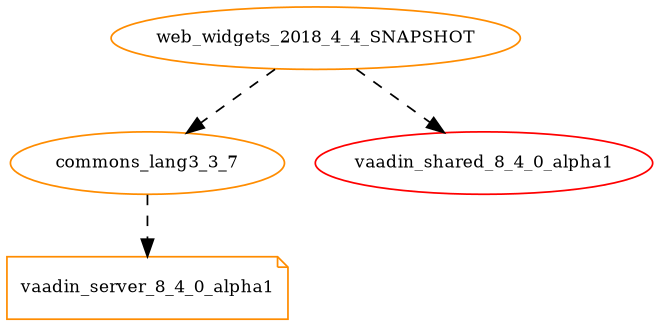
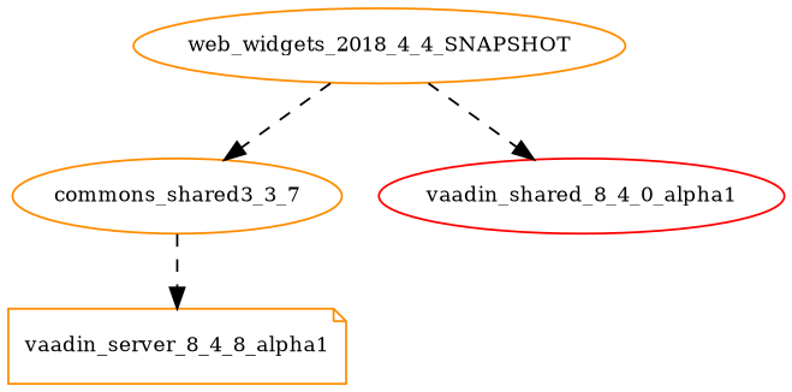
  digraph {
    node [color=darkorange fontsize=10.0 shape=ellipse]
    edge [style=dashed]
    web_widgets_2018_4_4_SNAPSHOT
-   commons_lang3_3_7
+   commons_lang3_3_7 [label=commons_shared3_3_7]
    vaadin_shared_8_4_0_alpha1 [color=red]
-   vaadin_server_8_4_0_alpha1 [shape=note]
+   vaadin_server_8_4_0_alpha1 [shape=note label=vaadin_server_8_4_8_alpha1]
    web_widgets_2018_4_4_SNAPSHOT -> commons_lang3_3_7
    web_widgets_2018_4_4_SNAPSHOT -> vaadin_shared_8_4_0_alpha1
    commons_lang3_3_7 -> vaadin_server_8_4_0_alpha1
  }
